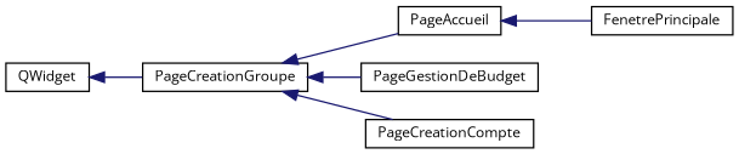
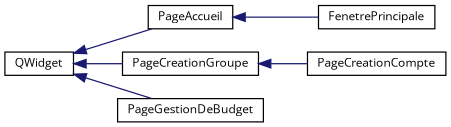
  digraph {
    fontname="Open Sans"
    rankdir=LR
    node [color=black fillcolor=white fontname="Open Sans" fontsize=10 shape=record style=filled]
    edge [color=midnightblue dir=back fontname="Open Sans" fontsize=10 labelfontname=Helvetica labelfontsize=10 style=solid]
    n1 [height=0.2 label=QWidget width=0.4]
    n2 [height=0.2 label=PageAccueil width=0.4]
    n3 [height=0.2 label=PageCreationGroupe width=0.4]
    n4 [height=0.2 label=PageGestionDeBudget width=0.4]
    n5 [height=0.2 label=FenetrePrincipale width=0.4]
    n6 [height=0.2 label=PageCreationCompte width=0.4]
-   n3 -> n2
+   n1 -> n2
    n1 -> n3
-   n3 -> n4
+   n1 -> n4
    n2 -> n5
    n3 -> n6
  }
